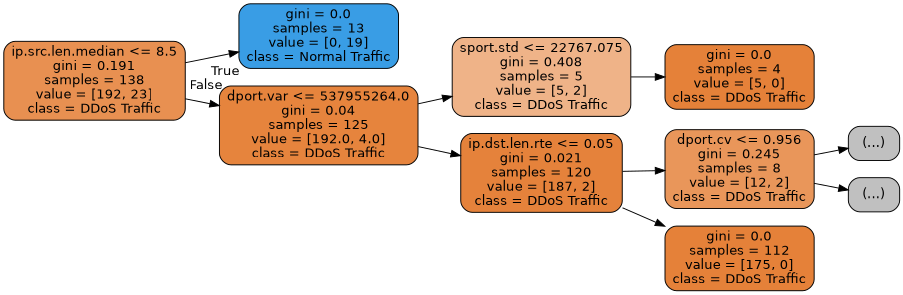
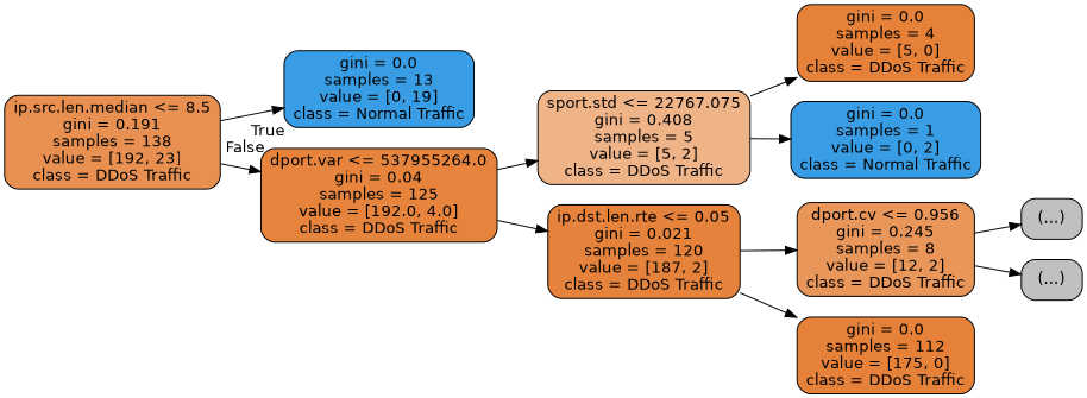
  digraph {
    rankdir=LR
    node [color=black fillcolor="#399de5" fontname=helvetica shape=box style="filled, rounded"]
    edge [fontname=helvetica]
    n1 [fillcolor="#e89051" label="ip.src.len.median <= 8.5\ngini = 0.191\nsamples = 138\nvalue = [192, 23]\nclass = DDoS Traffic"]
    n2 [label="gini = 0.0\nsamples = 13\nvalue = [0, 19]\nclass = Normal Traffic"]
    n3 [fillcolor="#e6843d" label="dport.var <= 537955264.0\ngini = 0.04\nsamples = 125\nvalue = [192.0, 4.0]\nclass = DDoS Traffic"]
    n4 [fillcolor="#efb388" label="sport.std <= 22767.075\ngini = 0.408\nsamples = 5\nvalue = [5, 2]\nclass = DDoS Traffic"]
    n5 [fillcolor="#e5823b" label="ip.dst.len.rte <= 0.05\ngini = 0.021\nsamples = 120\nvalue = [187, 2]\nclass = DDoS Traffic"]
    n6 [fillcolor="#e58139" label="gini = 0.0\nsamples = 4\nvalue = [5, 0]\nclass = DDoS Traffic"]
+   n7 [label="gini = 0.0\nsamples = 1\nvalue = [0, 2]\nclass = Normal Traffic"]
    n8 [fillcolor="#e9965a" label="dport.cv <= 0.956\ngini = 0.245\nsamples = 8\nvalue = [12, 2]\nclass = DDoS Traffic"]
    n9 [fillcolor="#e58139" label="gini = 0.0\nsamples = 112\nvalue = [175, 0]\nclass = DDoS Traffic"]
    n10 [fillcolor="#C0C0C0" label="(...)"]
    n11 [fillcolor="#C0C0C0" label="(...)"]
    n1 -> n2 [headlabel=True labelangle=45 labeldistance=2.5]
    n1 -> n3 [headlabel=False labelangle=-45 labeldistance=2.5]
    n3 -> n4
    n3 -> n5
    n4 -> n6
+   n4 -> n7
    n5 -> n8
    n5 -> n9
    n8 -> n10
    n8 -> n11
  }
